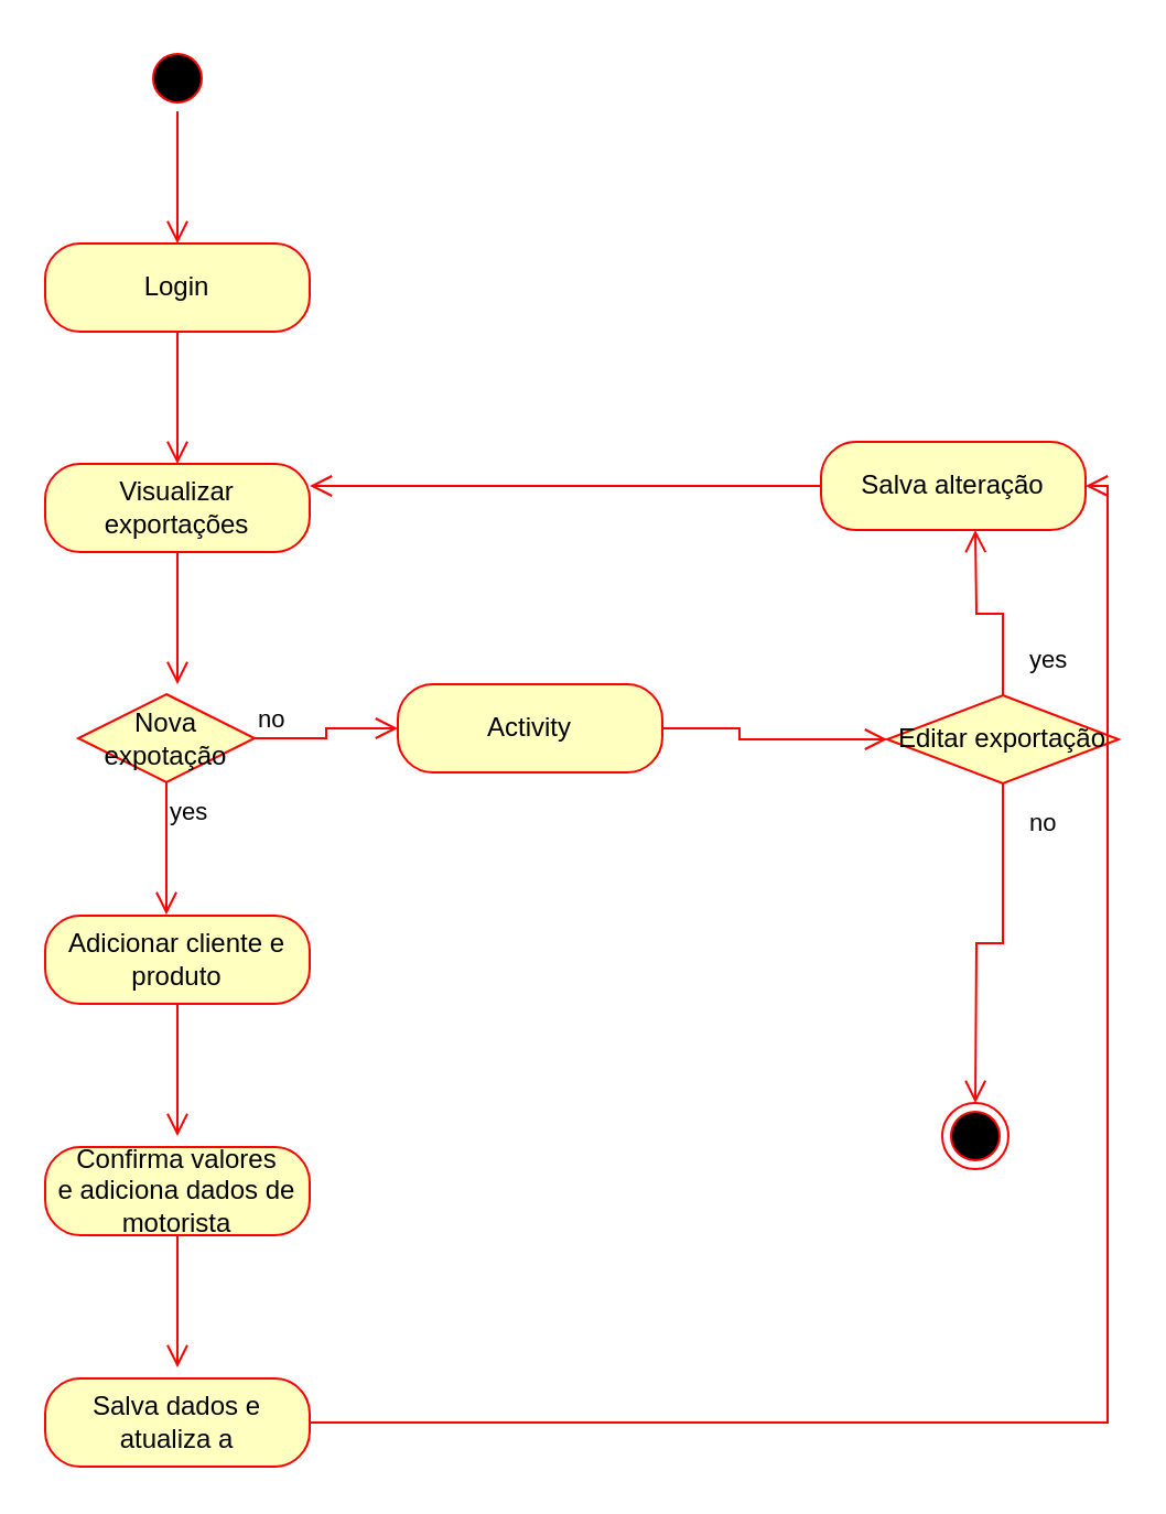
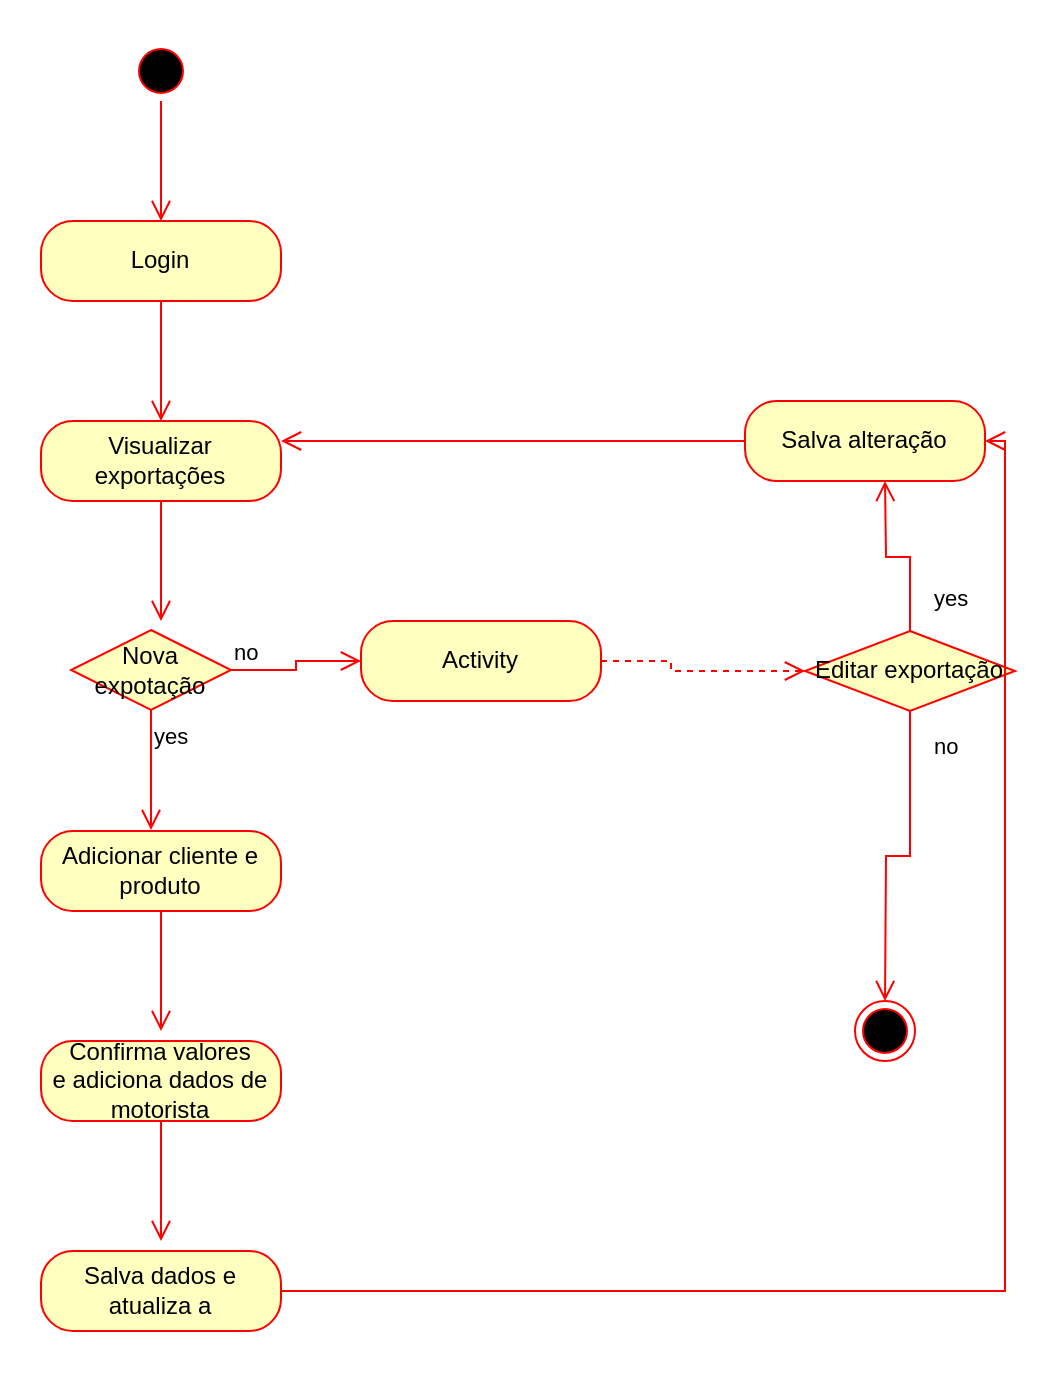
  <mxCell id="0" />
  <mxCell id="1" parent="0" />
  <mxCell id="2" value="" style="ellipse;html=1;shape=startState;fillColor=#000000;strokeColor=#ff0000;" vertex="1" parent="1"><mxGeometry x="65" y="20" width="30" height="30" as="geometry" /></mxCell>
  <mxCell id="3" value="" style="edgeStyle=orthogonalEdgeStyle;html=1;verticalAlign=bottom;endArrow=open;endSize=8;strokeColor=#ff0000;rounded=0;" edge="1" source="2" parent="1"><mxGeometry relative="1" as="geometry"><mxPoint x="80" y="110" as="targetPoint" /></mxGeometry></mxCell>
  <mxCell id="4" value="Login" style="rounded=1;whiteSpace=wrap;html=1;arcSize=40;fontColor=#000000;fillColor=#ffffc0;strokeColor=#ff0000;" vertex="1" parent="1"><mxGeometry x="20" y="110" width="120" height="40" as="geometry" /></mxCell>
  <mxCell id="5" value="" style="edgeStyle=orthogonalEdgeStyle;html=1;verticalAlign=bottom;endArrow=open;endSize=8;strokeColor=#ff0000;rounded=0;" edge="1" source="4" parent="1"><mxGeometry relative="1" as="geometry"><mxPoint x="80" y="210" as="targetPoint" /></mxGeometry></mxCell>
  <mxCell id="6" value="Visualizar exportações" style="rounded=1;whiteSpace=wrap;html=1;arcSize=40;fontColor=#000000;fillColor=#ffffc0;strokeColor=#ff0000;" vertex="1" parent="1"><mxGeometry x="20" y="210" width="120" height="40" as="geometry" /></mxCell>
  <mxCell id="7" value="" style="edgeStyle=orthogonalEdgeStyle;html=1;verticalAlign=bottom;endArrow=open;endSize=8;strokeColor=#ff0000;rounded=0;" edge="1" source="6" parent="1"><mxGeometry relative="1" as="geometry"><mxPoint x="80" y="310" as="targetPoint" /></mxGeometry></mxCell>
  <mxCell id="8" value="Nova expotação" style="rhombus;whiteSpace=wrap;html=1;fontColor=#000000;fillColor=#ffffc0;strokeColor=#ff0000;" vertex="1" parent="1"><mxGeometry x="35" y="314.5" width="80" height="40" as="geometry" /></mxCell>
  <mxCell id="9" value="no" style="edgeStyle=orthogonalEdgeStyle;html=1;align=left;verticalAlign=bottom;endArrow=open;endSize=8;strokeColor=#ff0000;rounded=0;entryX=0;entryY=0.5;entryDx=0;entryDy=0;" edge="1" source="8" parent="1" target="23"><mxGeometry x="-1" relative="1" as="geometry"><mxPoint x="205" y="335" as="targetPoint" /></mxGeometry></mxCell>
  <mxCell id="10" value="yes" style="edgeStyle=orthogonalEdgeStyle;html=1;align=left;verticalAlign=top;endArrow=open;endSize=8;strokeColor=#ff0000;rounded=0;" edge="1" source="8" parent="1"><mxGeometry x="-1" relative="1" as="geometry"><mxPoint x="75" y="414.5" as="targetPoint" /></mxGeometry></mxCell>
  <mxCell id="11" value="Adicionar cliente e produto" style="rounded=1;whiteSpace=wrap;html=1;arcSize=40;fontColor=#000000;fillColor=#ffffc0;strokeColor=#ff0000;" vertex="1" parent="1"><mxGeometry x="20" y="415" width="120" height="40" as="geometry" /></mxCell>
  <mxCell id="12" value="" style="edgeStyle=orthogonalEdgeStyle;html=1;verticalAlign=bottom;endArrow=open;endSize=8;strokeColor=#ff0000;rounded=0;" edge="1" source="11" parent="1"><mxGeometry relative="1" as="geometry"><mxPoint x="80" y="515" as="targetPoint" /></mxGeometry></mxCell>
  <mxCell id="13" value="&lt;div&gt;Confirma valores&lt;/div&gt;&lt;div&gt;e adiciona dados de motorista&lt;br&gt;&lt;/div&gt;" style="rounded=1;whiteSpace=wrap;html=1;arcSize=40;fontColor=#000000;fillColor=#ffffc0;strokeColor=#ff0000;" vertex="1" parent="1"><mxGeometry x="20" y="520" width="120" height="40" as="geometry" /></mxCell>
  <mxCell id="14" value="" style="edgeStyle=orthogonalEdgeStyle;html=1;verticalAlign=bottom;endArrow=open;endSize=8;strokeColor=#ff0000;rounded=0;" edge="1" source="13" parent="1"><mxGeometry relative="1" as="geometry"><mxPoint x="80" y="620" as="targetPoint" /></mxGeometry></mxCell>
  <mxCell id="15" value="Editar exportação" style="rhombus;whiteSpace=wrap;html=1;fontColor=#000000;fillColor=#ffffc0;strokeColor=#ff0000;" vertex="1" parent="1"><mxGeometry x="402" y="315" width="105" height="40" as="geometry" /></mxCell>
  <mxCell id="16" value="no" style="edgeStyle=orthogonalEdgeStyle;html=1;align=left;verticalAlign=bottom;endArrow=open;endSize=8;strokeColor=#ff0000;rounded=0;" edge="1" source="15" parent="1"><mxGeometry x="-0.656" y="10" relative="1" as="geometry"><mxPoint x="442" y="500" as="targetPoint" /><mxPoint as="offset" /></mxGeometry></mxCell>
  <mxCell id="17" value="yes" style="edgeStyle=orthogonalEdgeStyle;html=1;align=left;verticalAlign=top;endArrow=open;endSize=8;strokeColor=#ff0000;rounded=0;" edge="1" source="15" parent="1"><mxGeometry x="-0.338" y="-10" relative="1" as="geometry"><mxPoint x="442" y="240" as="targetPoint" /><mxPoint as="offset" /></mxGeometry></mxCell>
  <mxCell id="18" value="Salva alteração" style="rounded=1;whiteSpace=wrap;html=1;arcSize=40;fontColor=#000000;fillColor=#ffffc0;strokeColor=#ff0000;" vertex="1" parent="1"><mxGeometry x="372" y="200" width="120" height="40" as="geometry" /></mxCell>
  <mxCell id="19" value="" style="edgeStyle=orthogonalEdgeStyle;html=1;verticalAlign=bottom;endArrow=open;endSize=8;strokeColor=#ff0000;rounded=0;entryX=1;entryY=0.25;entryDx=0;entryDy=0;" edge="1" source="18" parent="1" target="6"><mxGeometry relative="1" as="geometry"><mxPoint x="455" y="300" as="targetPoint" /></mxGeometry></mxCell>
  <mxCell id="20" value="" style="ellipse;html=1;shape=endState;fillColor=#000000;strokeColor=#ff0000;" vertex="1" parent="1"><mxGeometry x="427" y="500" width="30" height="30" as="geometry" /></mxCell>
  <mxCell id="21" value="Salva dados e atualiza a" style="rounded=1;whiteSpace=wrap;html=1;arcSize=40;fontColor=#000000;fillColor=#ffffc0;strokeColor=#ff0000;" vertex="1" parent="1"><mxGeometry x="20" y="625" width="120" height="40" as="geometry" /></mxCell>
  <mxCell id="22" value="" style="edgeStyle=orthogonalEdgeStyle;html=1;verticalAlign=bottom;endArrow=open;endSize=8;strokeColor=#ff0000;rounded=0;entryX=1;entryY=0.5;entryDx=0;entryDy=0;" edge="1" source="21" parent="1" target="18"><mxGeometry relative="1" as="geometry"><mxPoint x="80" y="725" as="targetPoint" /></mxGeometry></mxCell>
  <mxCell id="23" value="Activity" style="rounded=1;whiteSpace=wrap;html=1;arcSize=40;fontColor=#000000;fillColor=#ffffc0;strokeColor=#ff0000;" vertex="1" parent="1"><mxGeometry x="180" y="310" width="120" height="40" as="geometry" /></mxCell>
- <mxCell id="24" value="" style="edgeStyle=orthogonalEdgeStyle;html=1;verticalAlign=bottom;endArrow=open;endSize=8;strokeColor=#ff0000;rounded=0;exitX=1;exitY=0.5;exitDx=0;exitDy=0;entryX=0;entryY=0.5;entryDx=0;entryDy=0;" edge="1" source="23" parent="1" target="15"><mxGeometry relative="1" as="geometry"><mxPoint x="275" y="410" as="targetPoint" /><Array as="points"><mxPoint x="335" y="335" /></Array></mxGeometry></mxCell>
+ <mxCell id="24" value="" style="edgeStyle=orthogonalEdgeStyle;html=1;verticalAlign=bottom;endArrow=open;endSize=8;strokeColor=#ff0000;rounded=0;exitX=1;exitY=0.5;exitDx=0;exitDy=0;entryX=0;entryY=0.5;entryDx=0;entryDy=0;dashed=1;" edge="1" source="23" parent="1" target="15"><mxGeometry relative="1" as="geometry"><mxPoint x="275" y="410" as="targetPoint" /><Array as="points"><mxPoint x="335" y="335" /></Array></mxGeometry></mxCell>
